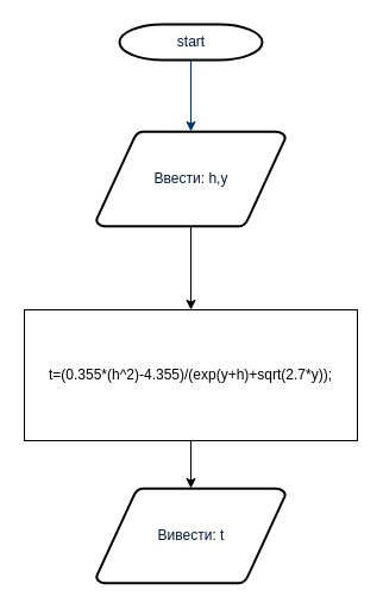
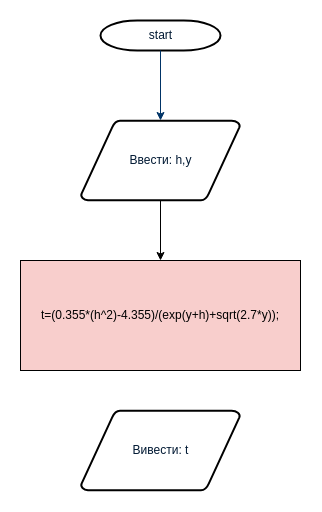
  <mxCell id="0" />
  <mxCell id="1" parent="0" />
  <mxCell id="2" value="start" style="shape=mxgraph.flowchart.terminator;fillColor=#FFFFFF;strokeColor=#000000;strokeWidth=2;gradientColor=none;gradientDirection=north;fontColor=#001933;fontStyle=0;html=1;" parent="1" vertex="1"><mxGeometry x="100" y="20" width="120" height="30" as="geometry" /></mxCell>
- <mxCell id="3" value="Ввести: h,y" style="shape=mxgraph.flowchart.data;fillColor=#FFFFFF;strokeColor=#000000;strokeWidth=2;gradientColor=none;gradientDirection=north;fontColor=#001933;fontStyle=0;html=1;" parent="1" vertex="1"><mxGeometry x="80.5" y="110" width="159" height="80" as="geometry" /></mxCell>
+ <mxCell id="3" value="Ввести: h,y" style="shape=mxgraph.flowchart.data;fillColor=#FFFFFF;strokeColor=#000000;strokeWidth=2;gradientColor=none;gradientDirection=north;fontColor=#001933;fontStyle=0;html=1;" parent="1" vertex="1"><mxGeometry x="80.5" y="120" width="159" height="80" as="geometry" /></mxCell>
  <mxCell id="4" style="fontColor=#001933;fontStyle=1;strokeColor=#003366;strokeWidth=1;html=1;" parent="1" source="2" target="3" edge="1"><mxGeometry relative="1" as="geometry" /></mxCell>
  <mxCell id="5" value="Вивести: t" style="shape=mxgraph.flowchart.data;fillColor=#FFFFFF;strokeColor=#000000;strokeWidth=2;gradientColor=none;gradientDirection=north;fontColor=#001933;fontStyle=0;html=1;" parent="1" vertex="1"><mxGeometry x="80.5" y="410" width="159" height="80" as="geometry" /></mxCell>
- <mxCell id="6" value="t=(0.355*(h^2)-4.355)/(exp(y+h)+sqrt(2.7*y));" style="rounded=0;whiteSpace=wrap;html=1;" parent="1" vertex="1"><mxGeometry x="20" y="260" width="280" height="110" as="geometry" /></mxCell>
+ <mxCell id="6" value="t=(0.355*(h^2)-4.355)/(exp(y+h)+sqrt(2.7*y));" style="rounded=0;whiteSpace=wrap;html=1;fillColor=#f8cecc;" parent="1" vertex="1"><mxGeometry x="20" y="260" width="280" height="110" as="geometry" /></mxCell>
  <mxCell id="7" value="" style="endArrow=classic;html=1;exitX=0.5;exitY=1;exitDx=0;exitDy=0;exitPerimeter=0;entryX=0.5;entryY=0;entryDx=0;entryDy=0;" parent="1" source="3" target="6" edge="1"><mxGeometry width="50" height="50" relative="1" as="geometry"><mxPoint x="20" y="650" as="sourcePoint" /><mxPoint x="70" y="600" as="targetPoint" /></mxGeometry></mxCell>
- <mxCell id="8" value="" style="endArrow=classic;html=1;exitX=0.5;exitY=1;exitDx=0;exitDy=0;entryX=0.5;entryY=0;entryDx=0;entryDy=0;entryPerimeter=0;" parent="1" source="6" target="5" edge="1"><mxGeometry width="50" height="50" relative="1" as="geometry"><mxPoint x="20" y="650" as="sourcePoint" /><mxPoint x="70" y="600" as="targetPoint" /></mxGeometry></mxCell>
